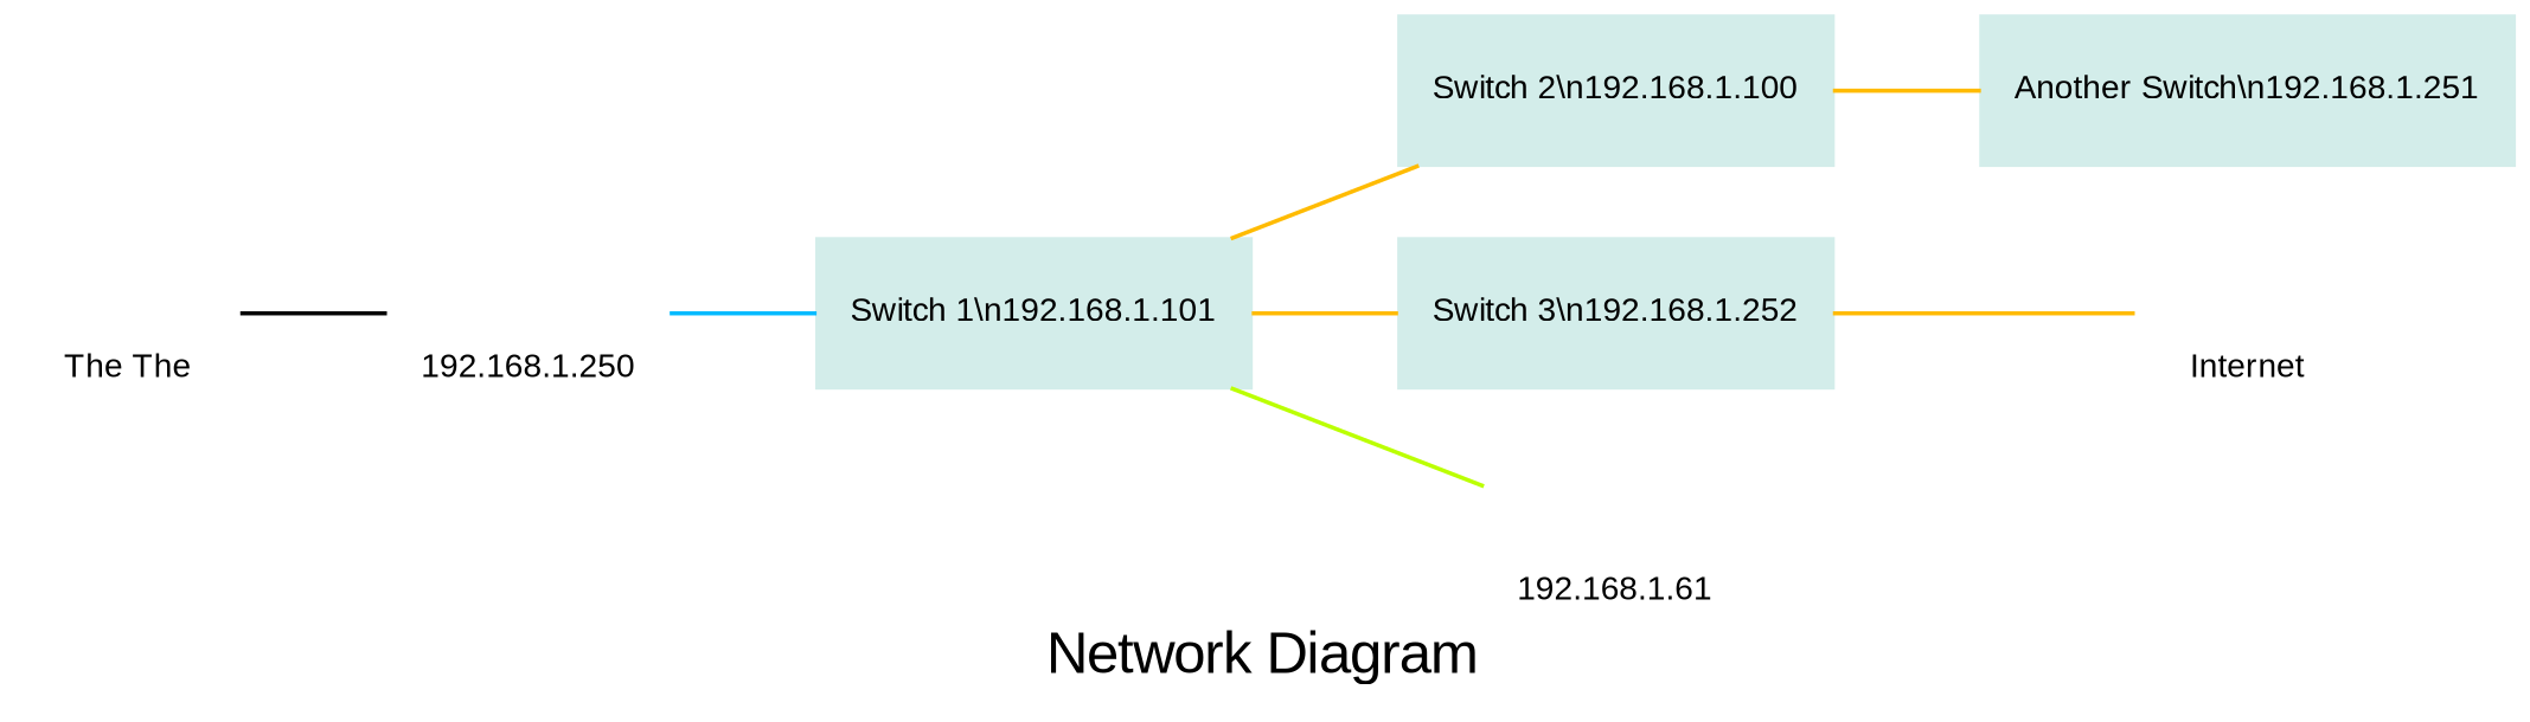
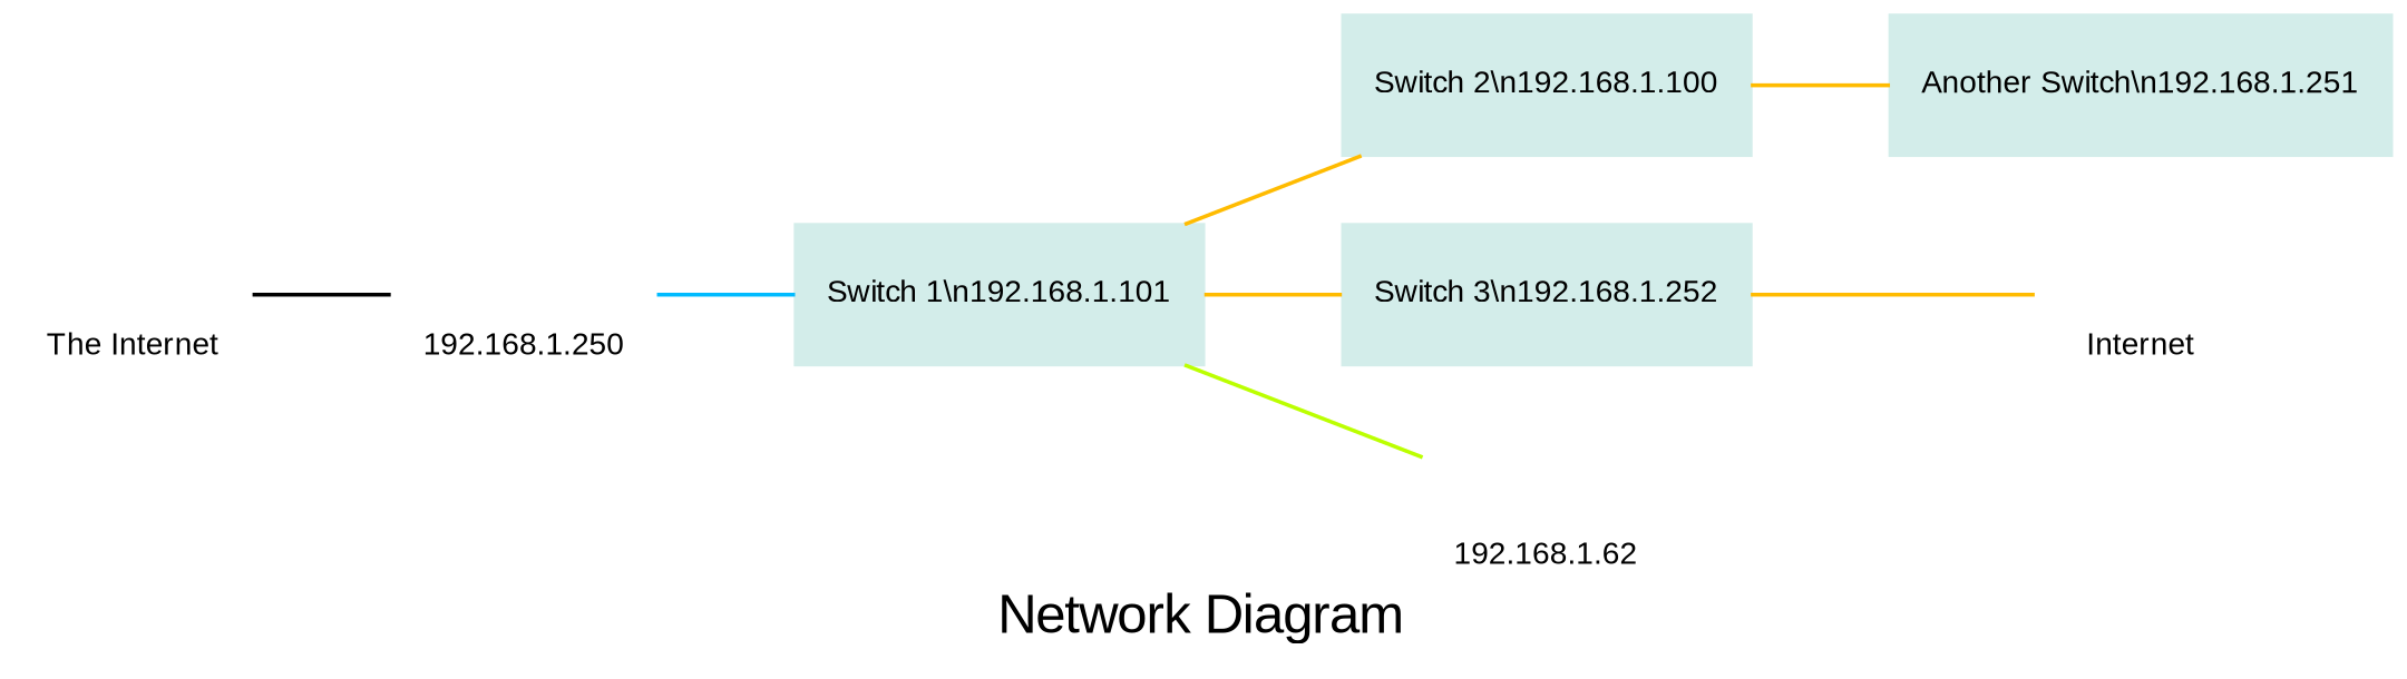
  graph {
    fontname=arial
    label="Network Diagram"
    rankdir=LR
    splines=compound
    node [color="#d3edea" fontname=arial fontsize=8 shape=box style=filled]
    edge [color="#ffbb00"]
    n1 [label="Switch 1\\n192.168.1.101"]
    n2 [label="Switch 2\\n192.168.1.100"]
    n3 [label="Switch 3\\n192.168.1.252"]
-   n4 [color="#ffffff" label="192.168.1.61" labelloc=b shape=none]
+   n4 [color="#ffffff" label="192.168.1.62" labelloc=b shape=none]
    n5 [label="Another Switch\\n192.168.1.251"]
    n6 [color="#ffffff" label=Internet labelloc=b shape=none]
    n7 [color="#ffffff" label="192.168.1.250" labelloc=b shape=none]
-   n8 [color="#ffffff" label="The The" labelloc=b shape=none]
+   n8 [color="#ffffff" label="The Internet" labelloc=b shape=none]
    n1 -- n2
    n1 -- n3
    n1 -- n4 [color="#bbff00"]
    n2 -- n5
    n3 -- n6
    n7 -- n1 [color="#00bbff"]
    n8 -- n7 [color=""]
  }
